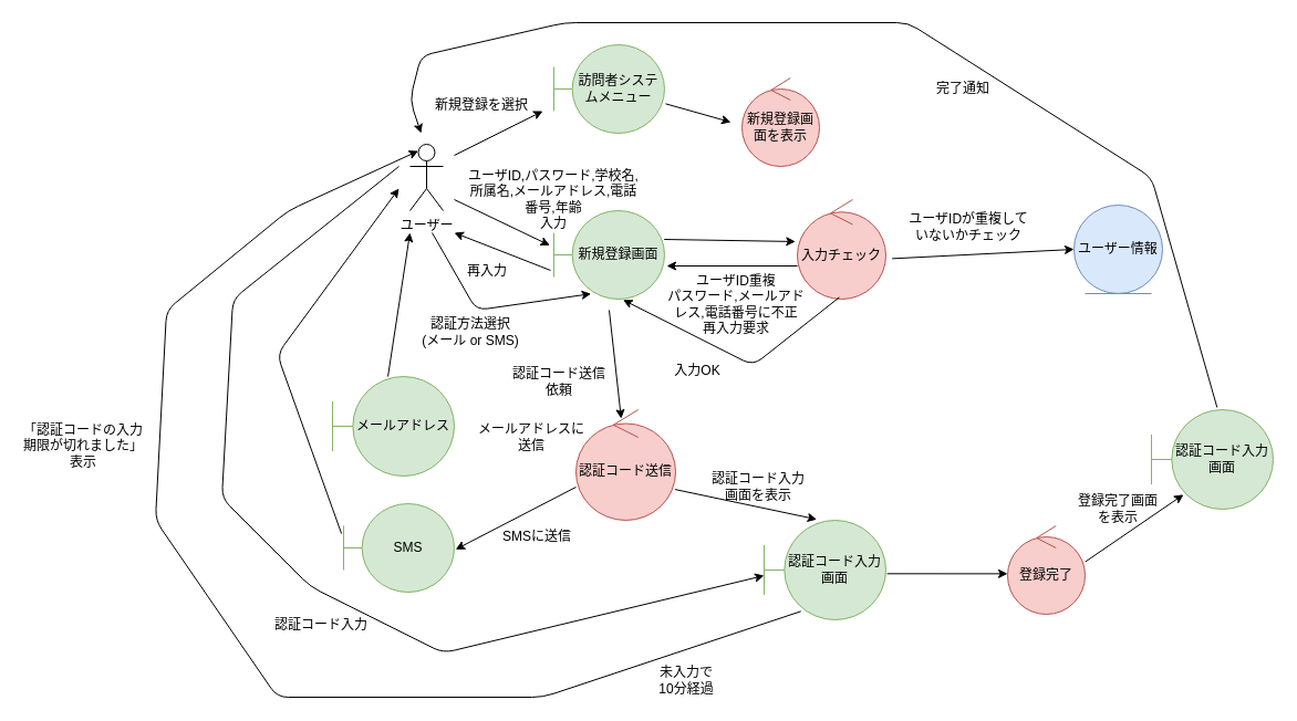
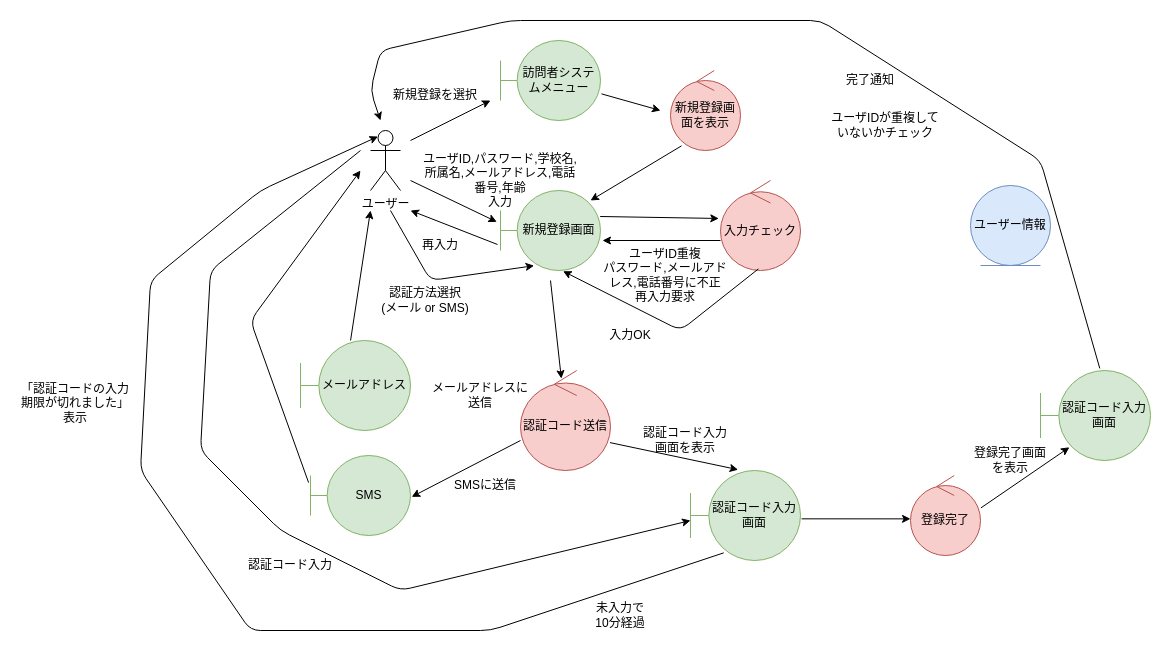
  <mxCell id="0" />
  <mxCell id="1" parent="0" />
  <mxCell id="2" value="ユーザー" style="shape=umlActor;verticalLabelPosition=bottom;verticalAlign=top;html=1;outlineConnect=0;" vertex="1" parent="1"><mxGeometry x="370" y="130" width="30" height="60" as="geometry" /></mxCell>
  <mxCell id="3" value="訪問者システムメニュー" style="shape=umlBoundary;whiteSpace=wrap;html=1;fillColor=#d5e8d4;strokeColor=#82b366;" vertex="1" parent="1"><mxGeometry x="500" y="40" width="100" height="80" as="geometry" /></mxCell>
  <mxCell id="4" value="新規登録画面" style="shape=umlBoundary;whiteSpace=wrap;html=1;fillColor=#d5e8d4;strokeColor=#82b366;" vertex="1" parent="1"><mxGeometry x="500" y="190" width="100" height="80" as="geometry" /></mxCell>
  <mxCell id="5" value="" style="endArrow=classic;html=1;" edge="1" parent="1"><mxGeometry width="50" height="50" relative="1" as="geometry"><mxPoint x="410" y="140" as="sourcePoint" /><mxPoint x="490" y="100" as="targetPoint" /></mxGeometry></mxCell>
  <mxCell id="6" value="新規登録を選択" style="text;html=1;align=center;verticalAlign=middle;whiteSpace=wrap;rounded=0;" vertex="1" parent="1"><mxGeometry x="390" y="80" width="90" height="30" as="geometry" /></mxCell>
  <mxCell id="7" value="新規登録画面を表示" style="ellipse;shape=umlControl;whiteSpace=wrap;html=1;fillColor=#f8cecc;strokeColor=#b85450;" vertex="1" parent="1"><mxGeometry x="670" y="70" width="70" height="80" as="geometry" /></mxCell>
  <mxCell id="8" value="" style="endArrow=classic;html=1;exitX=1.01;exitY=0.667;exitDx=0;exitDy=0;exitPerimeter=0;" edge="1" parent="1" source="3"><mxGeometry width="50" height="50" relative="1" as="geometry"><mxPoint x="420" y="150" as="sourcePoint" /><mxPoint x="660" y="110" as="targetPoint" /></mxGeometry></mxCell>
  <mxCell id="9" value="" style="endArrow=classic;html=1;entryX=-0.037;entryY=0.392;entryDx=0;entryDy=0;entryPerimeter=0;" edge="1" parent="1" target="4"><mxGeometry width="50" height="50" relative="1" as="geometry"><mxPoint x="410" y="180" as="sourcePoint" /><mxPoint x="490" y="230" as="targetPoint" /></mxGeometry></mxCell>
+ <mxCell id="10" value="" style="endArrow=classic;html=1;exitX=0.157;exitY=0.942;exitDx=0;exitDy=0;exitPerimeter=0;entryX=0.9;entryY=0.125;entryDx=0;entryDy=0;entryPerimeter=0;" edge="1" parent="1" source="7" target="4"><mxGeometry width="50" height="50" relative="1" as="geometry"><mxPoint x="440" y="170" as="sourcePoint" /><mxPoint x="620" y="210" as="targetPoint" /></mxGeometry></mxCell>
  <mxCell id="11" value="ユーザID,パスワード,学校名,所属名,メールアドレス,電話番号,年齢&lt;div&gt;入力&lt;/div&gt;" style="text;html=1;align=center;verticalAlign=middle;whiteSpace=wrap;rounded=0;" vertex="1" parent="1"><mxGeometry x="420" y="150" width="160" height="60" as="geometry" /></mxCell>
  <mxCell id="12" value="入力チェック" style="ellipse;shape=umlControl;whiteSpace=wrap;html=1;fillColor=#f8cecc;strokeColor=#b85450;" vertex="1" parent="1"><mxGeometry x="720" y="180" width="80" height="90" as="geometry" /></mxCell>
  <mxCell id="13" value="" style="endArrow=classic;html=1;exitX=0.997;exitY=0.325;exitDx=0;exitDy=0;exitPerimeter=0;entryX=-0.021;entryY=0.422;entryDx=0;entryDy=0;entryPerimeter=0;" edge="1" parent="1" source="4" target="12"><mxGeometry width="50" height="50" relative="1" as="geometry"><mxPoint x="611" y="103" as="sourcePoint" /><mxPoint x="670" y="120" as="targetPoint" /></mxGeometry></mxCell>
  <mxCell id="14" value="ユーザー情報" style="ellipse;shape=umlEntity;whiteSpace=wrap;html=1;fillColor=#dae8fc;strokeColor=#6c8ebf;" vertex="1" parent="1"><mxGeometry x="970" y="185" width="80" height="80" as="geometry" /></mxCell>
- <mxCell id="15" value="" style="endArrow=classic;html=1;exitX=1.071;exitY=0.593;exitDx=0;exitDy=0;exitPerimeter=0;entryX=0;entryY=0.5;entryDx=0;entryDy=0;" edge="1" parent="1" source="12" target="14"><mxGeometry width="50" height="50" relative="1" as="geometry"><mxPoint x="612" y="242" as="sourcePoint" /><mxPoint x="728" y="241" as="targetPoint" /></mxGeometry></mxCell>
- <mxCell id="16" value="ユーザIDが重複していないかチェック" style="text;html=1;align=center;verticalAlign=middle;whiteSpace=wrap;rounded=0;" vertex="1" parent="1"><mxGeometry x="820" y="190" width="110" height="30" as="geometry" /></mxCell>
+ <mxCell id="16" value="ユーザIDが重複していないかチェック" style="text;html=1;align=center;verticalAlign=middle;whiteSpace=wrap;rounded=0;" vertex="1" parent="1"><mxGeometry x="830" y="110" width="110" height="30" as="geometry" /></mxCell>
  <mxCell id="17" value="" style="endArrow=classic;html=1;" edge="1" parent="1"><mxGeometry width="50" height="50" relative="1" as="geometry"><mxPoint x="720" y="240" as="sourcePoint" /><mxPoint x="602" y="240" as="targetPoint" /></mxGeometry></mxCell>
  <mxCell id="18" value="ユーザID重複&lt;div&gt;パスワード,メールアドレス,電話番号に不正&lt;/div&gt;&lt;div&gt;再入力要求&lt;/div&gt;" style="text;html=1;align=center;verticalAlign=middle;whiteSpace=wrap;rounded=0;" vertex="1" parent="1"><mxGeometry x="600" y="260" width="130" height="30" as="geometry" /></mxCell>
  <mxCell id="19" value="" style="endArrow=classic;html=1;exitX=-0.03;exitY=0.675;exitDx=0;exitDy=0;exitPerimeter=0;" edge="1" parent="1" source="4"><mxGeometry width="50" height="50" relative="1" as="geometry"><mxPoint x="498.3" y="361.36" as="sourcePoint" /><mxPoint x="410" y="210" as="targetPoint" /></mxGeometry></mxCell>
  <mxCell id="20" value="再入力" style="text;html=1;align=center;verticalAlign=middle;whiteSpace=wrap;rounded=0;" vertex="1" parent="1"><mxGeometry x="420" y="230" width="40" height="30" as="geometry" /></mxCell>
  <mxCell id="21" value="" style="endArrow=classic;html=1;entryX=0.626;entryY=1.009;entryDx=0;entryDy=0;entryPerimeter=0;exitX=0.474;exitY=0.982;exitDx=0;exitDy=0;exitPerimeter=0;" edge="1" parent="1" source="12" target="4"><mxGeometry width="50" height="50" relative="1" as="geometry"><mxPoint x="690" y="290" as="sourcePoint" /><mxPoint x="740" y="240" as="targetPoint" /><Array as="points"><mxPoint x="680" y="330" /></Array></mxGeometry></mxCell>
  <mxCell id="22" value="入力OK" style="text;html=1;align=center;verticalAlign=middle;whiteSpace=wrap;rounded=0;" vertex="1" parent="1"><mxGeometry x="600" y="320" width="60" height="30" as="geometry" /></mxCell>
  <mxCell id="23" value="" style="endArrow=classic;html=1;entryX=0.336;entryY=0.94;entryDx=0;entryDy=0;entryPerimeter=0;" edge="1" parent="1" target="4"><mxGeometry width="50" height="50" relative="1" as="geometry"><mxPoint x="390" y="210" as="sourcePoint" /><mxPoint x="470" y="240" as="targetPoint" /><Array as="points"><mxPoint x="430" y="280" /></Array></mxGeometry></mxCell>
  <mxCell id="24" value="認証方法選択&lt;div&gt;(メール or SMS)&lt;/div&gt;" style="text;html=1;align=center;verticalAlign=middle;whiteSpace=wrap;rounded=0;" vertex="1" parent="1"><mxGeometry x="380" y="280" width="90" height="40" as="geometry" /></mxCell>
  <mxCell id="25" value="認証コード送信" style="ellipse;shape=umlControl;whiteSpace=wrap;html=1;fillColor=#f8cecc;strokeColor=#b85450;" vertex="1" parent="1"><mxGeometry x="520" y="370" width="90" height="100" as="geometry" /></mxCell>
  <mxCell id="26" value="" style="endArrow=classic;html=1;entryX=0.454;entryY=0.081;entryDx=0;entryDy=0;entryPerimeter=0;" edge="1" parent="1" target="25"><mxGeometry width="50" height="50" relative="1" as="geometry"><mxPoint x="550" y="280" as="sourcePoint" /><mxPoint x="580" y="380" as="targetPoint" /></mxGeometry></mxCell>
- <mxCell id="27" value="認証コード送信依頼" style="text;html=1;align=center;verticalAlign=middle;whiteSpace=wrap;rounded=0;" vertex="1" parent="1"><mxGeometry x="460" y="330" width="90" height="30" as="geometry" /></mxCell>
  <mxCell id="28" value="メールアドレス" style="shape=umlBoundary;whiteSpace=wrap;html=1;fillColor=#d5e8d4;strokeColor=#82b366;" vertex="1" parent="1"><mxGeometry x="300" y="340" width="110" height="90" as="geometry" /></mxCell>
  <mxCell id="29" value="SMS" style="shape=umlBoundary;whiteSpace=wrap;html=1;fillColor=#d5e8d4;strokeColor=#82b366;" vertex="1" parent="1"><mxGeometry x="310" y="455" width="100" height="80" as="geometry" /></mxCell>
  <mxCell id="30" value="" style="endArrow=classic;html=1;exitX=0;exitY=0.7;exitDx=0;exitDy=0;exitPerimeter=0;entryX=1.012;entryY=0.517;entryDx=0;entryDy=0;entryPerimeter=0;" edge="1" parent="1" source="25" target="29"><mxGeometry width="50" height="50" relative="1" as="geometry"><mxPoint x="390" y="270" as="sourcePoint" /><mxPoint x="440" y="220" as="targetPoint" /></mxGeometry></mxCell>
  <mxCell id="31" value="SMSに送信" style="text;html=1;align=center;verticalAlign=middle;whiteSpace=wrap;rounded=0;" vertex="1" parent="1"><mxGeometry x="450" y="470" width="70" height="30" as="geometry" /></mxCell>
  <mxCell id="32" value="メールアドレスに送信" style="text;html=1;align=center;verticalAlign=middle;whiteSpace=wrap;rounded=0;" vertex="1" parent="1"><mxGeometry x="430" y="380" width="100" height="30" as="geometry" /></mxCell>
  <mxCell id="33" value="" style="endArrow=classic;html=1;exitX=0.455;exitY=0;exitDx=0;exitDy=0;exitPerimeter=0;" edge="1" parent="1" source="28"><mxGeometry width="50" height="50" relative="1" as="geometry"><mxPoint y="316" as="sourcePoint" x="340" /><mxPoint x="370" y="210" as="targetPoint" /></mxGeometry></mxCell>
  <mxCell id="34" value="" style="endArrow=classic;html=1;exitX=-0.019;exitY=0.339;exitDx=0;exitDy=0;exitPerimeter=0;" edge="1" parent="1" source="29"><mxGeometry width="50" height="50" relative="1" as="geometry"><mxPoint x="539" y="449" as="sourcePoint" /><mxPoint x="360" y="170" as="targetPoint" /><Array as="points"><mxPoint x="250" y="320" /></Array></mxGeometry></mxCell>
  <mxCell id="35" value="認証コード入力画面" style="shape=umlBoundary;whiteSpace=wrap;html=1;fillColor=#d5e8d4;strokeColor=#82b366;" vertex="1" parent="1"><mxGeometry x="690" y="470" width="110" height="90" as="geometry" /></mxCell>
  <mxCell id="36" value="" style="endArrow=classic;html=1;exitX=0.994;exitY=0.721;exitDx=0;exitDy=0;exitPerimeter=0;entryX=0.433;entryY=-0.009;entryDx=0;entryDy=0;entryPerimeter=0;" edge="1" parent="1" source="25" target="35"><mxGeometry width="50" height="50" relative="1" as="geometry"><mxPoint x="560" y="510" as="sourcePoint" /><mxPoint x="610" y="460" as="targetPoint" /></mxGeometry></mxCell>
  <mxCell id="37" value="認証コード入力画面を表示" style="text;html=1;align=center;verticalAlign=middle;whiteSpace=wrap;rounded=0;" vertex="1" parent="1"><mxGeometry x="640" y="425" width="90" height="30" as="geometry" /></mxCell>
  <mxCell id="38" value="" style="endArrow=classic;html=1;entryX=0;entryY=0.556;entryDx=0;entryDy=0;entryPerimeter=0;" edge="1" parent="1" target="35"><mxGeometry width="50" height="50" relative="1" as="geometry"><mxPoint x="360" y="150" as="sourcePoint" /><mxPoint x="420" y="300" as="targetPoint" /><Array as="points"><mxPoint x="210" y="270" /><mxPoint x="200" y="450" /><mxPoint x="280" y="530" /><mxPoint x="400" y="590" /></Array></mxGeometry></mxCell>
  <mxCell id="39" value="認証コード入力" style="text;html=1;align=center;verticalAlign=middle;whiteSpace=wrap;rounded=0;" vertex="1" parent="1"><mxGeometry x="240" y="550" width="100" height="30" as="geometry" /></mxCell>
  <mxCell id="40" value="" style="endArrow=classic;html=1;exitX=0.302;exitY=0.915;exitDx=0;exitDy=0;exitPerimeter=0;entryX=0.25;entryY=0.1;entryDx=0;entryDy=0;entryPerimeter=0;" edge="1" parent="1" source="35" target="2"><mxGeometry width="50" height="50" relative="1" as="geometry"><mxPoint x="700" y="580" as="sourcePoint" /><mxPoint x="390" y="220" as="targetPoint" /><Array as="points"><mxPoint x="490" y="630" /><mxPoint x="250" y="630" /><mxPoint x="140" y="470" /><mxPoint x="150" y="280" /><mxPoint x="260" y="190" /></Array></mxGeometry></mxCell>
  <mxCell id="41" value="未入力で10分経過" style="text;html=1;align=center;verticalAlign=middle;whiteSpace=wrap;rounded=0;" vertex="1" parent="1"><mxGeometry x="590" y="600" width="60" height="30" as="geometry" /></mxCell>
  <mxCell id="42" value="「認証コードの入力期限が切れました」表示" style="text;html=1;align=center;verticalAlign=middle;whiteSpace=wrap;rounded=0;" vertex="1" parent="1"><mxGeometry x="20" y="370" width="110" height="65" as="geometry" /></mxCell>
  <mxCell id="43" value="登録完了" style="ellipse;shape=umlControl;whiteSpace=wrap;html=1;fillColor=#f8cecc;strokeColor=#b85450;" vertex="1" parent="1"><mxGeometry x="910" y="475" width="70" height="80" as="geometry" /></mxCell>
  <mxCell id="44" value="" style="endArrow=classic;html=1;entryX=0;entryY=0.542;entryDx=0;entryDy=0;entryPerimeter=0;exitX=1.01;exitY=0.537;exitDx=0;exitDy=0;exitPerimeter=0;" edge="1" parent="1" source="35" target="43"><mxGeometry width="50" height="50" relative="1" as="geometry"><mxPoint x="830" y="400" as="sourcePoint" /><mxPoint x="880" y="350" as="targetPoint" /></mxGeometry></mxCell>
  <mxCell id="45" value="認証コード入力画面" style="shape=umlBoundary;whiteSpace=wrap;html=1;fillColor=#d5e8d4;strokeColor=#82b366;" vertex="1" parent="1"><mxGeometry x="1040" y="370" width="110" height="90" as="geometry" /></mxCell>
  <mxCell id="46" value="" style="endArrow=classic;html=1;entryX=0.263;entryY=0.853;entryDx=0;entryDy=0;entryPerimeter=0;exitX=1.006;exitY=0.405;exitDx=0;exitDy=0;exitPerimeter=0;" edge="1" parent="1" source="43" target="45"><mxGeometry width="50" height="50" relative="1" as="geometry"><mxPoint x="811" y="528" as="sourcePoint" /><mxPoint x="920" y="528" as="targetPoint" /></mxGeometry></mxCell>
  <mxCell id="47" value="登録完了画面を表示" style="text;html=1;align=center;verticalAlign=middle;whiteSpace=wrap;rounded=0;" vertex="1" parent="1"><mxGeometry x="970" y="445" width="80" height="30" as="geometry" /></mxCell>
  <mxCell id="48" value="" style="endArrow=classic;html=1;exitX=0.539;exitY=-0.023;exitDx=0;exitDy=0;exitPerimeter=0;" edge="1" parent="1" source="45"><mxGeometry width="50" height="50" relative="1" as="geometry"><mxPoint x="900" y="340" as="sourcePoint" /><mxPoint x="380" y="120" as="targetPoint" /><Array as="points"><mxPoint x="1040" y="160" /><mxPoint x="820" y="20" /><mxPoint x="510" y="20" /><mxPoint x="380" y="50" /><mxPoint x="370" y="90" /></Array></mxGeometry></mxCell>
  <mxCell id="49" value="完了通知" style="text;html=1;align=center;verticalAlign=middle;whiteSpace=wrap;rounded=0;" vertex="1" parent="1"><mxGeometry x="840" y="65" width="60" height="30" as="geometry" /></mxCell>
